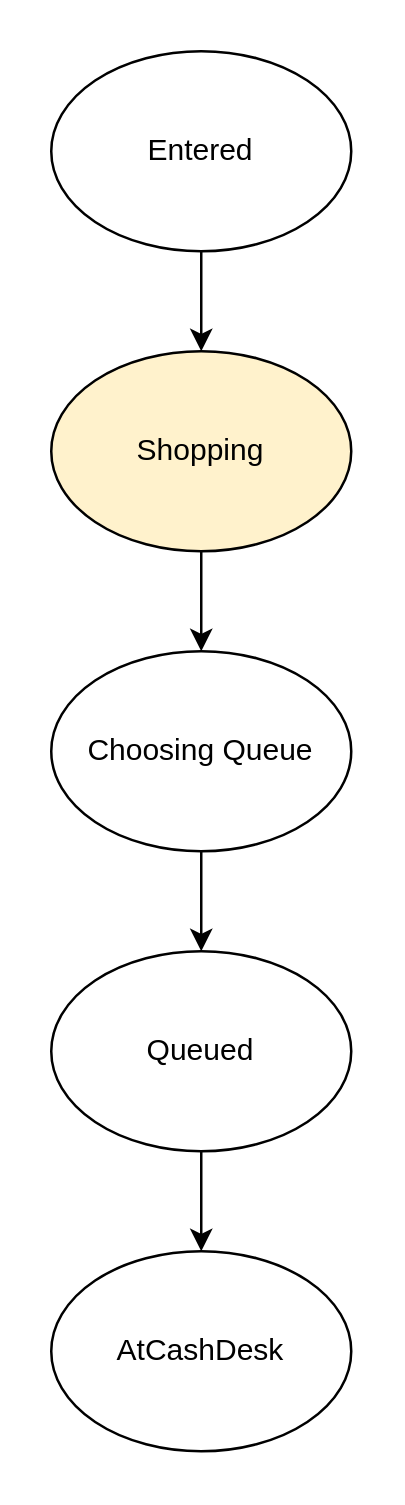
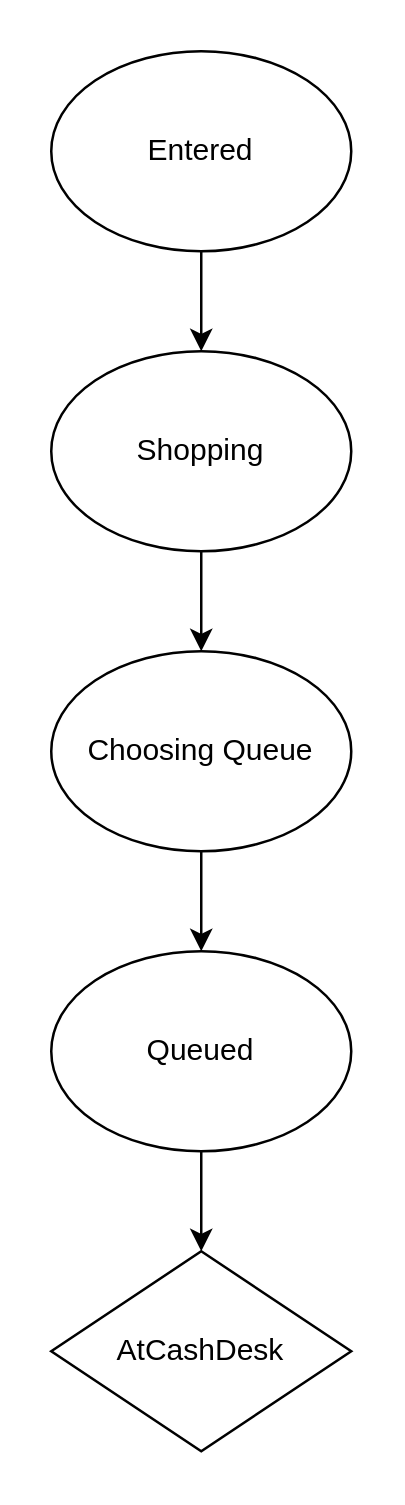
  <mxCell id="0" />
  <mxCell id="1" parent="0" />
  <mxCell id="2" style="edgeStyle=orthogonalEdgeStyle;rounded=0;orthogonalLoop=1;jettySize=auto;html=1;exitX=0.5;exitY=1;exitDx=0;exitDy=0;entryX=0.5;entryY=0;entryDx=0;entryDy=0;" edge="1" parent="1" source="3" target="5"><mxGeometry relative="1" as="geometry" /></mxCell>
  <mxCell id="3" value="Entered" style="ellipse;whiteSpace=wrap;html=1;" vertex="1" parent="1"><mxGeometry x="20" y="20" width="120" height="80" as="geometry" /></mxCell>
  <mxCell id="4" style="edgeStyle=orthogonalEdgeStyle;rounded=0;orthogonalLoop=1;jettySize=auto;html=1;exitX=0.5;exitY=1;exitDx=0;exitDy=0;entryX=0.5;entryY=0;entryDx=0;entryDy=0;" edge="1" parent="1" source="5" target="7"><mxGeometry relative="1" as="geometry" /></mxCell>
- <mxCell id="5" value="Shopping" style="ellipse;whiteSpace=wrap;html=1;fillColor=#fff2cc;" vertex="1" parent="1"><mxGeometry x="20" y="140" width="120" height="80" as="geometry" /></mxCell>
+ <mxCell id="5" value="Shopping" style="ellipse;whiteSpace=wrap;html=1;" vertex="1" parent="1"><mxGeometry x="20" y="140" width="120" height="80" as="geometry" /></mxCell>
  <mxCell id="6" style="edgeStyle=orthogonalEdgeStyle;rounded=0;orthogonalLoop=1;jettySize=auto;html=1;exitX=0.5;exitY=1;exitDx=0;exitDy=0;entryX=0.5;entryY=0;entryDx=0;entryDy=0;" edge="1" parent="1" source="7" target="9"><mxGeometry relative="1" as="geometry" /></mxCell>
  <mxCell id="7" value="Choosing Queue" style="ellipse;whiteSpace=wrap;html=1;" vertex="1" parent="1"><mxGeometry x="20" y="260" width="120" height="80" as="geometry" /></mxCell>
  <mxCell id="8" style="edgeStyle=orthogonalEdgeStyle;rounded=0;orthogonalLoop=1;jettySize=auto;html=1;exitX=0.5;exitY=1;exitDx=0;exitDy=0;entryX=0.5;entryY=0;entryDx=0;entryDy=0;" edge="1" parent="1" source="9" target="10"><mxGeometry relative="1" as="geometry" /></mxCell>
  <mxCell id="9" value="Queued" style="ellipse;whiteSpace=wrap;html=1;" vertex="1" parent="1"><mxGeometry x="20" y="380" width="120" height="80" as="geometry" /></mxCell>
- <mxCell id="10" value="AtCashDesk" style="ellipse;whiteSpace=wrap;html=1;" vertex="1" parent="1"><mxGeometry x="20" y="500" width="120" height="80" as="geometry" /></mxCell>
+ <mxCell id="10" value="AtCashDesk" style="rhombus;whiteSpace=wrap;html=1;" vertex="1" parent="1"><mxGeometry x="20" y="500" width="120" height="80" as="geometry" /></mxCell>
